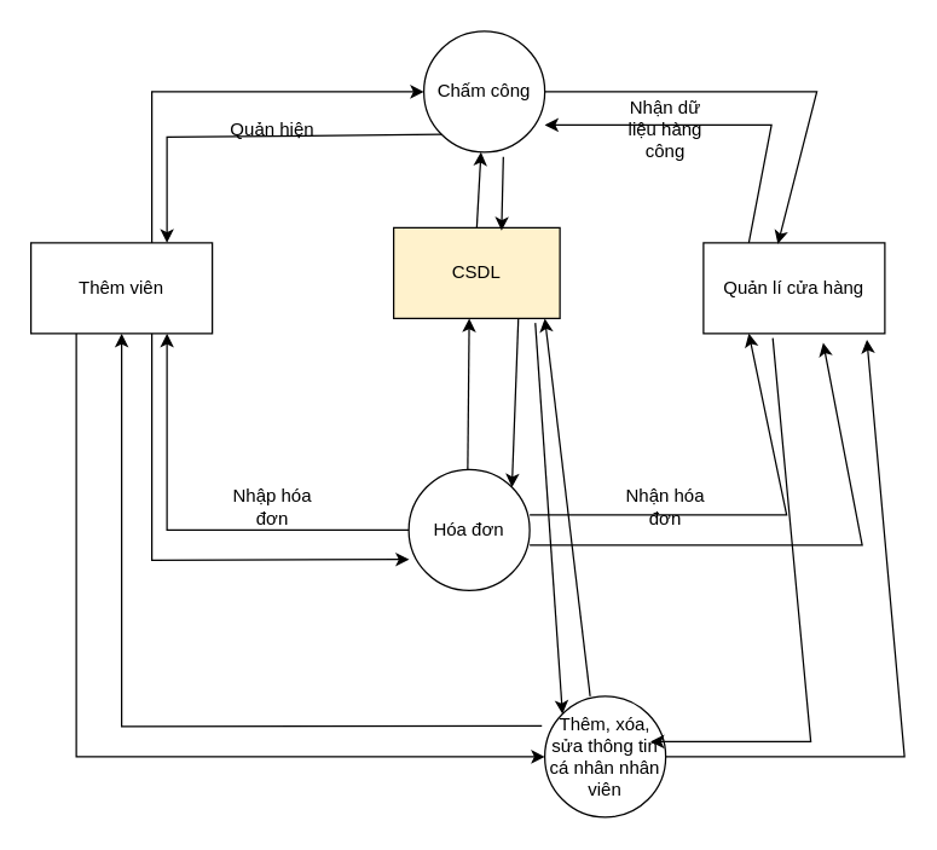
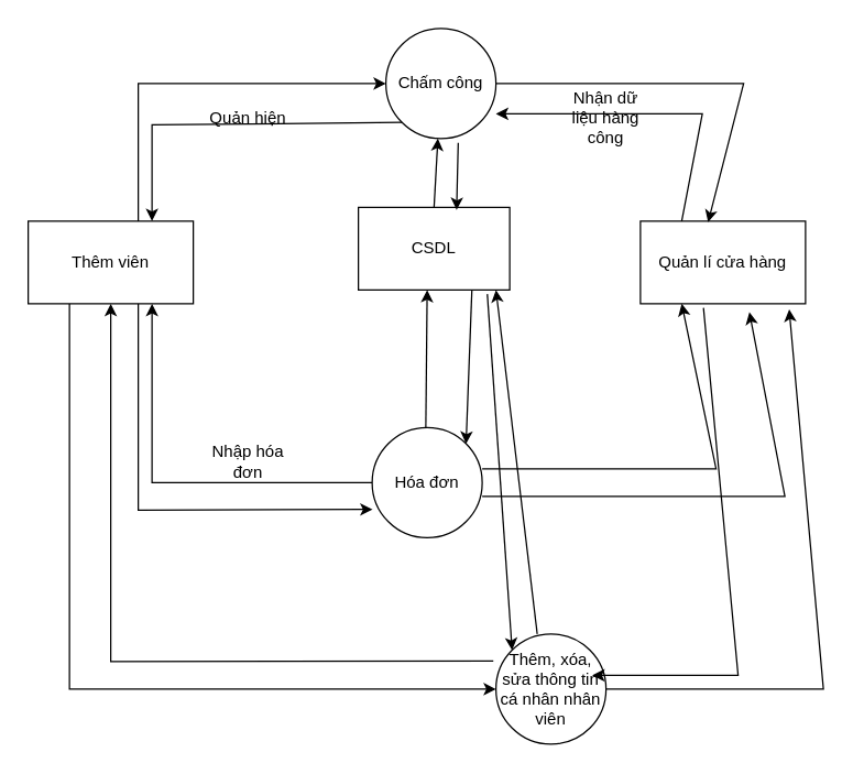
  <mxCell id="0" />
  <mxCell id="1" parent="0" />
  <mxCell id="2" value="Thêm viên" style="rounded=0;whiteSpace=wrap;html=1;" vertex="1" parent="1"><mxGeometry x="20" y="160" width="120" height="60" as="geometry" /></mxCell>
  <mxCell id="3" value="Quản lí cửa hàng" style="rounded=0;whiteSpace=wrap;html=1;" vertex="1" parent="1"><mxGeometry x="465" y="160" width="120" height="60" as="geometry" /></mxCell>
  <mxCell id="4" value="Hóa đơn" style="ellipse;whiteSpace=wrap;html=1;aspect=fixed;" vertex="1" parent="1"><mxGeometry x="270" y="310" width="80" height="80" as="geometry" /></mxCell>
  <mxCell id="5" value="" style="endArrow=classic;html=1;rounded=0;entryX=0.004;entryY=0.743;entryDx=0;entryDy=0;entryPerimeter=0;" edge="1" parent="1" target="4"><mxGeometry width="50" height="50" relative="1" as="geometry"><mxPoint x="100" y="220" as="sourcePoint" /><mxPoint x="260" y="361.579" as="targetPoint" /><Array as="points"><mxPoint x="100" y="370" /></Array></mxGeometry></mxCell>
  <mxCell id="6" value="Nhập hóa đơn" style="text;html=1;strokeColor=none;fillColor=none;align=center;verticalAlign=middle;whiteSpace=wrap;rounded=0;" vertex="1" parent="1"><mxGeometry x="150" y="320" width="60" height="30" as="geometry" /></mxCell>
- <mxCell id="7" value="CSDL" style="rounded=0;whiteSpace=wrap;html=1;fillColor=#fff2cc;" vertex="1" parent="1"><mxGeometry x="260" y="150" width="110" height="60" as="geometry" /></mxCell>
+ <mxCell id="7" value="CSDL" style="rounded=0;whiteSpace=wrap;html=1;" vertex="1" parent="1"><mxGeometry x="260" y="150" width="110" height="60" as="geometry" /></mxCell>
  <mxCell id="8" value="" style="endArrow=classic;html=1;rounded=0;" edge="1" parent="1"><mxGeometry width="50" height="50" relative="1" as="geometry"><mxPoint x="309" y="310" as="sourcePoint" /><mxPoint x="310" y="210" as="targetPoint" /></mxGeometry></mxCell>
  <mxCell id="9" value="" style="endArrow=classic;html=1;rounded=0;entryX=1;entryY=0;entryDx=0;entryDy=0;exitX=0.75;exitY=1;exitDx=0;exitDy=0;" edge="1" parent="1" source="7" target="4"><mxGeometry width="50" height="50" relative="1" as="geometry"><mxPoint x="320" y="210" as="sourcePoint" /><mxPoint x="440" y="270" as="targetPoint" /></mxGeometry></mxCell>
  <mxCell id="10" value="" style="endArrow=classic;html=1;rounded=0;entryX=0.66;entryY=1.102;entryDx=0;entryDy=0;entryPerimeter=0;" edge="1" parent="1" target="3"><mxGeometry width="50" height="50" relative="1" as="geometry"><mxPoint x="350" y="360" as="sourcePoint" /><mxPoint x="560" y="230" as="targetPoint" /><Array as="points"><mxPoint x="570" y="360" /></Array></mxGeometry></mxCell>
- <mxCell id="11" value="Nhận hóa đơn" style="text;html=1;strokeColor=none;fillColor=none;align=center;verticalAlign=middle;whiteSpace=wrap;rounded=0;" vertex="1" parent="1"><mxGeometry x="410" y="320" width="60" height="30" as="geometry" /></mxCell>
  <mxCell id="12" value="" style="endArrow=classic;html=1;rounded=0;entryX=0;entryY=0.5;entryDx=0;entryDy=0;" edge="1" parent="1" target="13"><mxGeometry width="50" height="50" relative="1" as="geometry"><mxPoint x="100" y="160" as="sourcePoint" /><mxPoint x="240" y="100" as="targetPoint" /><Array as="points"><mxPoint x="100" y="60" /></Array></mxGeometry></mxCell>
  <mxCell id="13" value="Chấm công" style="ellipse;whiteSpace=wrap;html=1;aspect=fixed;" vertex="1" parent="1"><mxGeometry x="280" y="20" width="80" height="80" as="geometry" /></mxCell>
  <mxCell id="14" value="Quản hiện" style="text;html=1;strokeColor=none;fillColor=none;align=center;verticalAlign=middle;whiteSpace=wrap;rounded=0;" vertex="1" parent="1"><mxGeometry x="150" y="70" width="60" height="30" as="geometry" /></mxCell>
  <mxCell id="15" value="" style="endArrow=classic;html=1;rounded=0;exitX=0.657;exitY=1.038;exitDx=0;exitDy=0;exitPerimeter=0;entryX=0.649;entryY=0.031;entryDx=0;entryDy=0;entryPerimeter=0;" edge="1" parent="1" source="13" target="7"><mxGeometry width="50" height="50" relative="1" as="geometry"><mxPoint x="450" y="150" as="sourcePoint" /><mxPoint x="370" y="50" as="targetPoint" /></mxGeometry></mxCell>
  <mxCell id="16" value="" style="endArrow=classic;html=1;rounded=0;exitX=0.5;exitY=0;exitDx=0;exitDy=0;" edge="1" parent="1" source="7" target="13"><mxGeometry width="50" height="50" relative="1" as="geometry"><mxPoint x="490" y="200" as="sourcePoint" /><mxPoint x="540" y="150" as="targetPoint" /></mxGeometry></mxCell>
  <mxCell id="17" value="" style="endArrow=classic;html=1;rounded=0;entryX=0.41;entryY=0.013;entryDx=0;entryDy=0;entryPerimeter=0;exitX=1;exitY=0.5;exitDx=0;exitDy=0;" edge="1" parent="1" source="13" target="3"><mxGeometry width="50" height="50" relative="1" as="geometry"><mxPoint x="490" y="200" as="sourcePoint" /><mxPoint x="540" y="150" as="targetPoint" /><Array as="points"><mxPoint x="360" y="60" /><mxPoint x="540" y="60" /></Array></mxGeometry></mxCell>
  <mxCell id="18" value="Nhận dữ liệu hàng công" style="text;html=1;strokeColor=none;fillColor=none;align=center;verticalAlign=middle;whiteSpace=wrap;rounded=0;" vertex="1" parent="1"><mxGeometry x="410" y="70" width="60" height="30" as="geometry" /></mxCell>
  <mxCell id="19" value="" style="endArrow=classic;html=1;rounded=0;entryX=0;entryY=0.5;entryDx=0;entryDy=0;" edge="1" parent="1" target="22"><mxGeometry width="50" height="50" relative="1" as="geometry"><mxPoint x="50" y="220" as="sourcePoint" /><mxPoint x="270" y="500" as="targetPoint" /><Array as="points"><mxPoint x="50" y="310" /><mxPoint x="50" y="400" /><mxPoint x="50" y="500" /></Array></mxGeometry></mxCell>
  <mxCell id="20" value="" style="endArrow=classic;html=1;rounded=0;exitX=0;exitY=0.5;exitDx=0;exitDy=0;entryX=0.75;entryY=1;entryDx=0;entryDy=0;" edge="1" parent="1" source="4" target="2"><mxGeometry width="50" height="50" relative="1" as="geometry"><mxPoint x="520" y="270" as="sourcePoint" /><mxPoint x="120" y="350" as="targetPoint" /><Array as="points"><mxPoint x="110" y="350" /></Array></mxGeometry></mxCell>
  <mxCell id="21" value="" style="endArrow=classic;html=1;rounded=0;entryX=0.25;entryY=1;entryDx=0;entryDy=0;" edge="1" parent="1" target="3"><mxGeometry width="50" height="50" relative="1" as="geometry"><mxPoint x="350" y="340" as="sourcePoint" /><mxPoint x="570" y="220" as="targetPoint" /><Array as="points"><mxPoint x="520" y="340" /></Array></mxGeometry></mxCell>
  <mxCell id="22" value="Thêm, xóa, sửa thông tin cá nhân nhân viên" style="ellipse;whiteSpace=wrap;html=1;aspect=fixed;" vertex="1" parent="1"><mxGeometry x="360" y="460" width="80" height="80" as="geometry" /></mxCell>
  <mxCell id="23" value="" style="endArrow=classic;html=1;rounded=0;" edge="1" parent="1"><mxGeometry width="50" height="50" relative="1" as="geometry"><mxPoint x="390" y="460" as="sourcePoint" /><mxPoint x="360" y="210" as="targetPoint" /></mxGeometry></mxCell>
  <mxCell id="24" value="" style="endArrow=classic;html=1;rounded=0;entryX=0.75;entryY=0;entryDx=0;entryDy=0;exitX=0;exitY=1;exitDx=0;exitDy=0;" edge="1" parent="1" source="13" target="2"><mxGeometry width="50" height="50" relative="1" as="geometry"><mxPoint x="110" y="70" as="sourcePoint" /><mxPoint x="570" y="200" as="targetPoint" /><Array as="points"><mxPoint x="110" y="90" /></Array></mxGeometry></mxCell>
  <mxCell id="25" value="" style="endArrow=classic;html=1;rounded=0;exitX=0.25;exitY=0;exitDx=0;exitDy=0;" edge="1" parent="1" source="3"><mxGeometry width="50" height="50" relative="1" as="geometry"><mxPoint x="520" y="250" as="sourcePoint" /><mxPoint x="360" y="82" as="targetPoint" /><Array as="points"><mxPoint x="510" y="82" /></Array></mxGeometry></mxCell>
  <mxCell id="26" value="" style="endArrow=classic;html=1;rounded=0;exitX=1;exitY=0.5;exitDx=0;exitDy=0;entryX=0.901;entryY=1.069;entryDx=0;entryDy=0;entryPerimeter=0;" edge="1" parent="1" source="22" target="3"><mxGeometry width="50" height="50" relative="1" as="geometry"><mxPoint x="520" y="250" as="sourcePoint" /><mxPoint x="570" y="200" as="targetPoint" /><Array as="points"><mxPoint x="598" y="500" /></Array></mxGeometry></mxCell>
  <mxCell id="27" value="" style="endArrow=classic;html=1;rounded=0;exitX=0.852;exitY=1.05;exitDx=0;exitDy=0;exitPerimeter=0;entryX=0;entryY=0;entryDx=0;entryDy=0;" edge="1" parent="1" source="7" target="22"><mxGeometry width="50" height="50" relative="1" as="geometry"><mxPoint x="520" y="250" as="sourcePoint" /><mxPoint x="570" y="200" as="targetPoint" /></mxGeometry></mxCell>
  <mxCell id="28" value="" style="endArrow=classic;html=1;rounded=0;exitX=-0.024;exitY=0.246;exitDx=0;exitDy=0;exitPerimeter=0;entryX=0.5;entryY=1;entryDx=0;entryDy=0;" edge="1" parent="1" source="22" target="2"><mxGeometry width="50" height="50" relative="1" as="geometry"><mxPoint x="520" y="250" as="sourcePoint" /><mxPoint x="70" y="480" as="targetPoint" /><Array as="points"><mxPoint x="80" y="480" /></Array></mxGeometry></mxCell>
  <mxCell id="29" value="" style="endArrow=classic;html=1;rounded=0;exitX=0.382;exitY=1.05;exitDx=0;exitDy=0;exitPerimeter=0;entryX=0.875;entryY=0.375;entryDx=0;entryDy=0;entryPerimeter=0;" edge="1" parent="1" source="3" target="22"><mxGeometry width="50" height="50" relative="1" as="geometry"><mxPoint x="520" y="250" as="sourcePoint" /><mxPoint x="530" y="480" as="targetPoint" /><Array as="points"><mxPoint x="536" y="490" /></Array></mxGeometry></mxCell>
